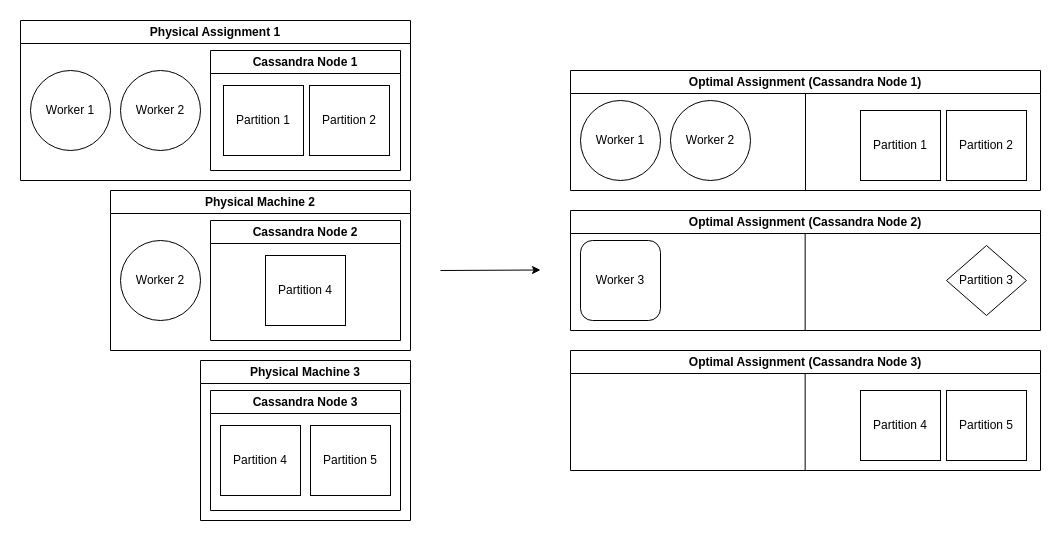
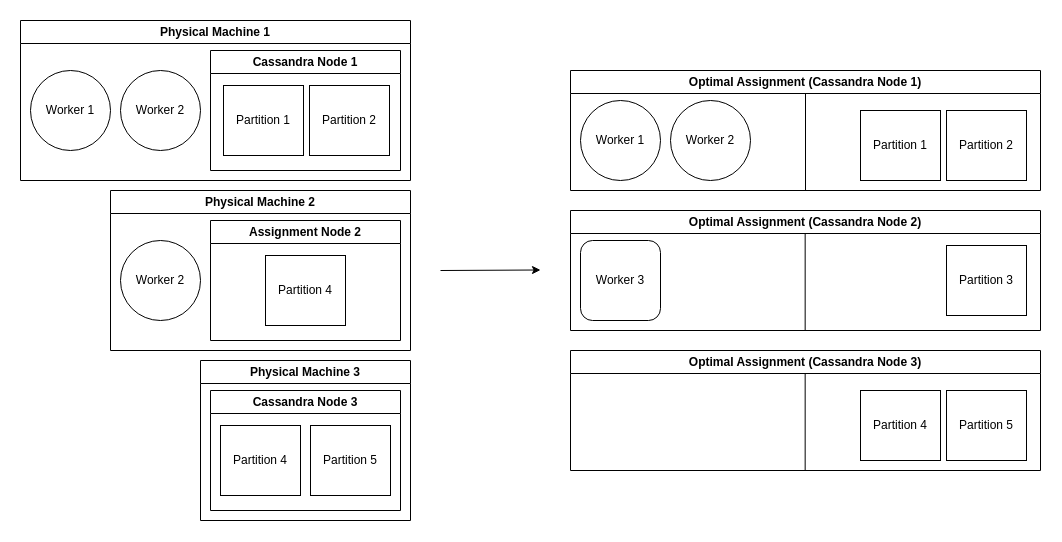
  <mxCell id="0" />
  <mxCell id="1" parent="0" />
  <mxCell id="2" value="Optimal Assignment (Cassandra Node 1)" style="swimlane;whiteSpace=wrap;html=1;" parent="1" vertex="1"><mxGeometry x="570" y="70" width="470" height="120" as="geometry" /></mxCell>
  <mxCell id="3" value="Worker 2" style="ellipse;whiteSpace=wrap;html=1;aspect=fixed;" parent="2" vertex="1"><mxGeometry x="100" y="30" width="80" height="80" as="geometry" /></mxCell>
  <mxCell id="4" value="Worker 1" style="ellipse;whiteSpace=wrap;html=1;aspect=fixed;" parent="2" vertex="1"><mxGeometry x="10" y="30" width="80" height="80" as="geometry" /></mxCell>
  <mxCell id="5" value="Partition 1" style="rounded=0;whiteSpace=wrap;html=1;" parent="2" vertex="1"><mxGeometry x="290" y="40" width="80" height="70" as="geometry" /></mxCell>
  <mxCell id="6" value="Partition 2" style="rounded=0;whiteSpace=wrap;html=1;" parent="2" vertex="1"><mxGeometry x="376" y="40" width="80" height="70" as="geometry" /></mxCell>
  <mxCell id="7" value="Optimal Assignment (Cassandra Node 2)" style="swimlane;whiteSpace=wrap;html=1;" parent="1" vertex="1"><mxGeometry x="570" y="210" width="470" height="120" as="geometry" /></mxCell>
  <mxCell id="8" value="Worker 3" style="whiteSpace=wrap;html=1;aspect=fixed;rounded=1;" parent="7" vertex="1"><mxGeometry x="10" y="30" width="80" height="80" as="geometry" /></mxCell>
- <mxCell id="9" value="Partition 3" style="rhombus;whiteSpace=wrap;html=1;" parent="7" vertex="1"><mxGeometry x="376" y="35" width="80" height="70" as="geometry" /></mxCell>
+ <mxCell id="9" value="Partition 3" style="rounded=0;whiteSpace=wrap;html=1;" parent="7" vertex="1"><mxGeometry x="376" y="35" width="80" height="70" as="geometry" /></mxCell>
  <mxCell id="10" value="" style="endArrow=none;html=1;rounded=0;exitX=0.5;exitY=1;exitDx=0;exitDy=0;" parent="7" edge="1"><mxGeometry width="50" height="50" relative="1" as="geometry"><mxPoint x="234.66" y="120" as="sourcePoint" /><mxPoint x="234.66" y="23" as="targetPoint" /></mxGeometry></mxCell>
  <mxCell id="11" value="Optimal Assignment (Cassandra Node 3)" style="swimlane;whiteSpace=wrap;html=1;" parent="1" vertex="1"><mxGeometry x="570" y="350" width="470" height="120" as="geometry" /></mxCell>
  <mxCell id="12" value="Partition 4" style="rounded=0;whiteSpace=wrap;html=1;" parent="11" vertex="1"><mxGeometry x="290" y="40" width="80" height="70" as="geometry" /></mxCell>
  <mxCell id="13" value="Partition 5" style="rounded=0;whiteSpace=wrap;html=1;" parent="11" vertex="1"><mxGeometry x="376" y="40" width="80" height="70" as="geometry" /></mxCell>
  <mxCell id="14" value="" style="endArrow=none;html=1;rounded=0;exitX=0.5;exitY=1;exitDx=0;exitDy=0;" parent="11" edge="1"><mxGeometry width="50" height="50" relative="1" as="geometry"><mxPoint x="234.66" y="120" as="sourcePoint" /><mxPoint x="234.66" y="23.0" as="targetPoint" /></mxGeometry></mxCell>
  <mxCell id="15" value="" style="endArrow=none;html=1;rounded=0;exitX=0.5;exitY=1;exitDx=0;exitDy=0;" parent="1" source="2" edge="1"><mxGeometry width="50" height="50" relative="1" as="geometry"><mxPoint x="830" y="350" as="sourcePoint" /><mxPoint x="805" y="93" as="targetPoint" /></mxGeometry></mxCell>
  <mxCell id="16" value="Physical Machine 3" style="swimlane;whiteSpace=wrap;html=1;" vertex="1" parent="1"><mxGeometry x="200" y="360" width="210" height="160" as="geometry" /></mxCell>
  <mxCell id="17" value="Cassandra Node 3" style="swimlane;whiteSpace=wrap;html=1;" vertex="1" parent="16"><mxGeometry x="10" y="30" width="190" height="120" as="geometry" /></mxCell>
  <mxCell id="18" value="Partition 4" style="rounded=0;whiteSpace=wrap;html=1;" vertex="1" parent="17"><mxGeometry x="10" y="35" width="80" height="70" as="geometry" /></mxCell>
  <mxCell id="19" value="Partition 5" style="rounded=0;whiteSpace=wrap;html=1;" vertex="1" parent="17"><mxGeometry x="100" y="35" width="80" height="70" as="geometry" /></mxCell>
  <mxCell id="20" value="Physical Machine 2" style="swimlane;whiteSpace=wrap;html=1;" vertex="1" parent="1"><mxGeometry x="110" y="190" width="300" height="160" as="geometry" /></mxCell>
- <mxCell id="21" value="Cassandra Node 2" style="swimlane;whiteSpace=wrap;html=1;startSize=23;" vertex="1" parent="20"><mxGeometry x="100" y="30" width="190" height="120" as="geometry" /></mxCell>
+ <mxCell id="21" value="Assignment Node 2" style="swimlane;whiteSpace=wrap;html=1;startSize=23;" vertex="1" parent="20"><mxGeometry x="100" y="30" width="190" height="120" as="geometry" /></mxCell>
  <mxCell id="22" value="Partition 4" style="rounded=0;whiteSpace=wrap;html=1;" vertex="1" parent="21"><mxGeometry x="55" y="35" width="80" height="70" as="geometry" /></mxCell>
  <mxCell id="23" value="Worker 2" style="ellipse;whiteSpace=wrap;html=1;aspect=fixed;" vertex="1" parent="20"><mxGeometry x="10" y="50" width="80" height="80" as="geometry" /></mxCell>
- <mxCell id="24" value="Physical Assignment 1" style="swimlane;whiteSpace=wrap;html=1;" vertex="1" parent="1"><mxGeometry x="20" y="20" width="390" height="160" as="geometry" /></mxCell>
+ <mxCell id="24" value="Physical Machine 1" style="swimlane;whiteSpace=wrap;html=1;" vertex="1" parent="1"><mxGeometry x="20" y="20" width="390" height="160" as="geometry" /></mxCell>
  <mxCell id="25" value="Cassandra Node 1" style="swimlane;whiteSpace=wrap;html=1;startSize=23;" vertex="1" parent="24"><mxGeometry x="190" y="30" width="190" height="120" as="geometry" /></mxCell>
  <mxCell id="26" value="Partition 1" style="rounded=0;whiteSpace=wrap;html=1;" vertex="1" parent="25"><mxGeometry x="13" y="35" width="80" height="70" as="geometry" /></mxCell>
  <mxCell id="27" value="Partition 2" style="rounded=0;whiteSpace=wrap;html=1;" vertex="1" parent="25"><mxGeometry x="99" y="35" width="80" height="70" as="geometry" /></mxCell>
  <mxCell id="28" value="Worker 2" style="ellipse;whiteSpace=wrap;html=1;aspect=fixed;fontStyle=0" vertex="1" parent="24"><mxGeometry x="100" y="50" width="80" height="80" as="geometry" /></mxCell>
  <mxCell id="29" value="Worker 1" style="ellipse;whiteSpace=wrap;html=1;aspect=fixed;fontStyle=0" vertex="1" parent="24"><mxGeometry x="10" y="50" width="80" height="80" as="geometry" /></mxCell>
  <mxCell id="30" value="" style="endArrow=classic;html=1;rounded=0;" edge="1" parent="1"><mxGeometry width="50" height="50" relative="1" as="geometry"><mxPoint y="270" as="sourcePoint" x="440" /><mxPoint x="540" y="269.5" as="targetPoint" /></mxGeometry></mxCell>
